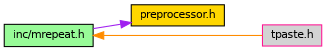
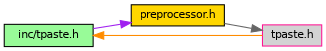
  digraph {
    rankdir=LR
    node [color=black fontname=Helvetica fontsize=10 shape=record style=filled]
    edge [fontname=Helvetica fontsize=10 labelfontname=Helvetica labelfontsize=10 style=solid]
-   n1 [fillcolor=palegreen fontcolor=black height=0.2 label="inc/mrepeat.h" width=0.4]
+   n1 [fillcolor=palegreen fontcolor=black height=0.2 label="inc/tpaste.h" width=0.4]
    n2 [fillcolor=gold height=0.2 label="preprocessor.h" width=0.4]
    n3 [color=deeppink fillcolor=lightgrey height=0.2 label="tpaste.h" width=0.4]
    n1 -> n2 [color=purple]
+   n2 -> n3 [color=gray40]
    n3 -> n1 [color=darkorange]
  }
